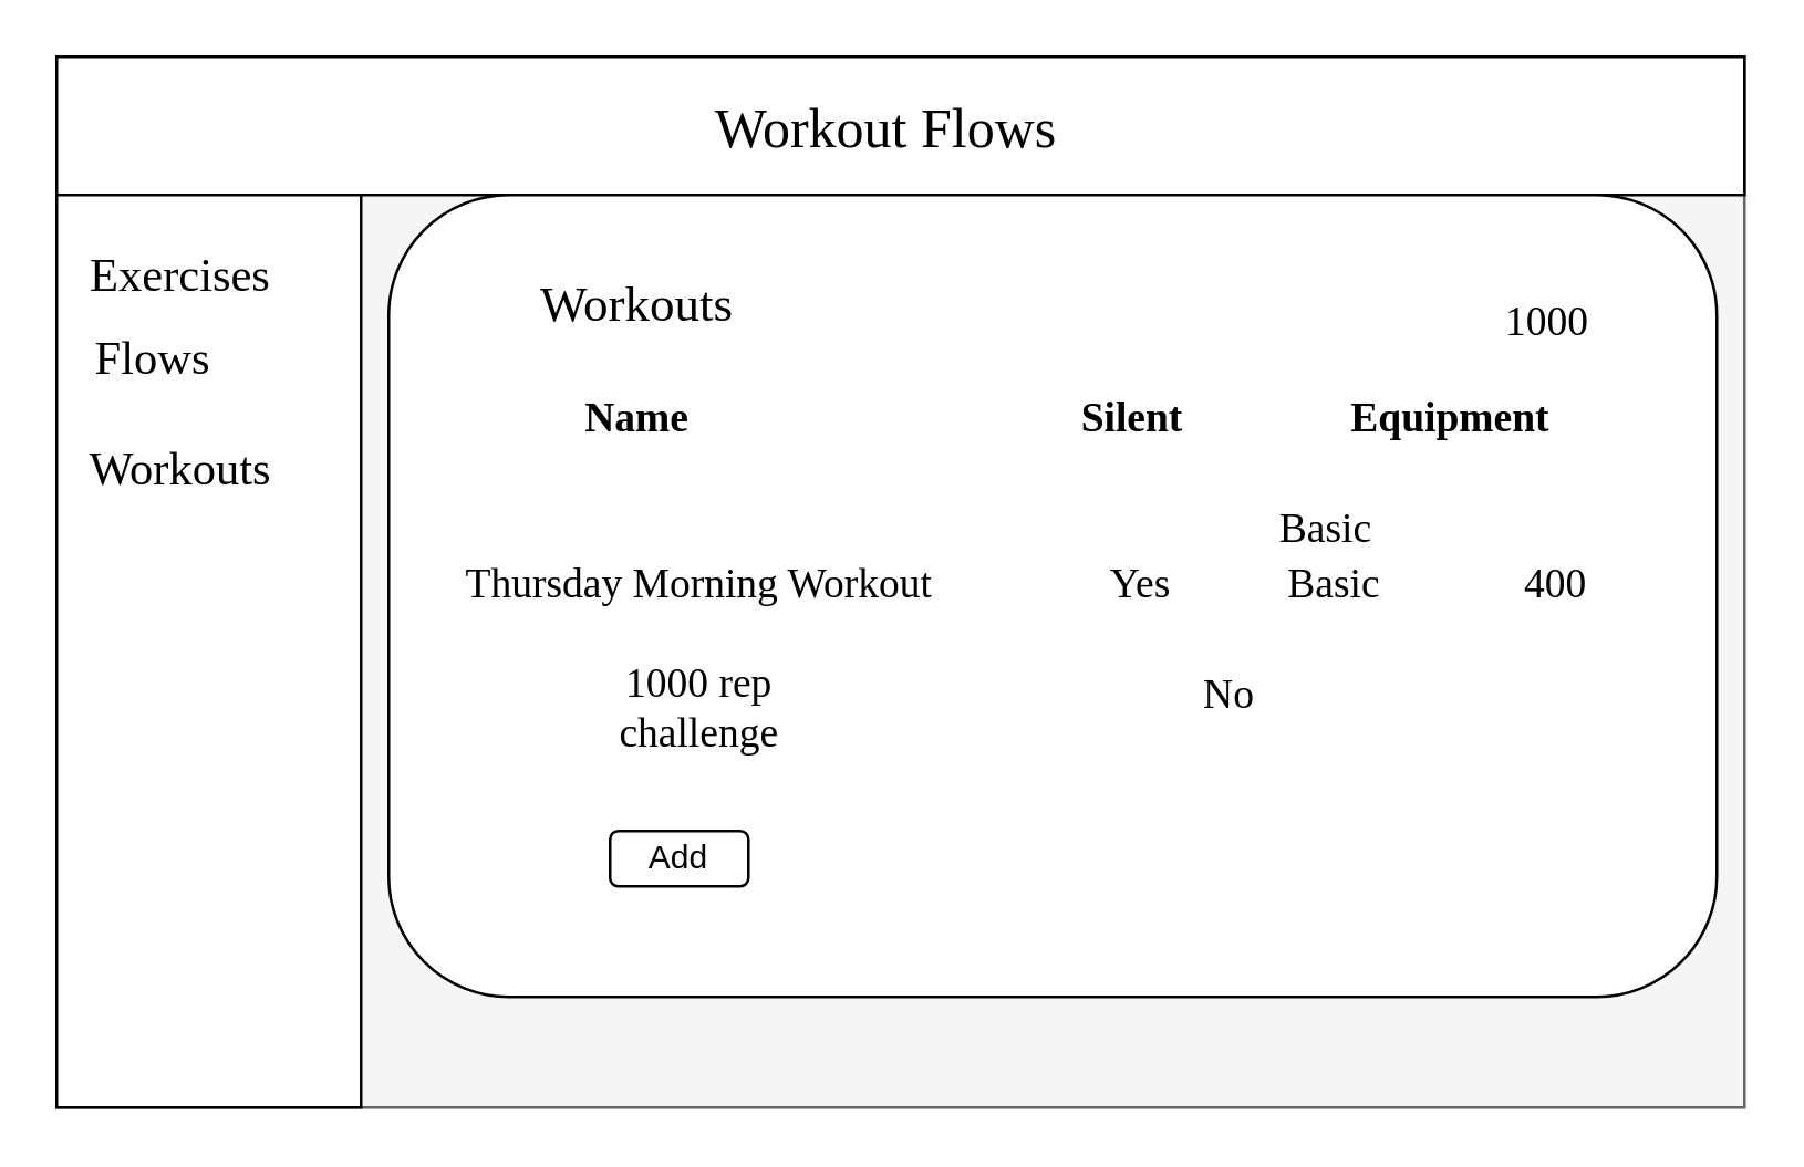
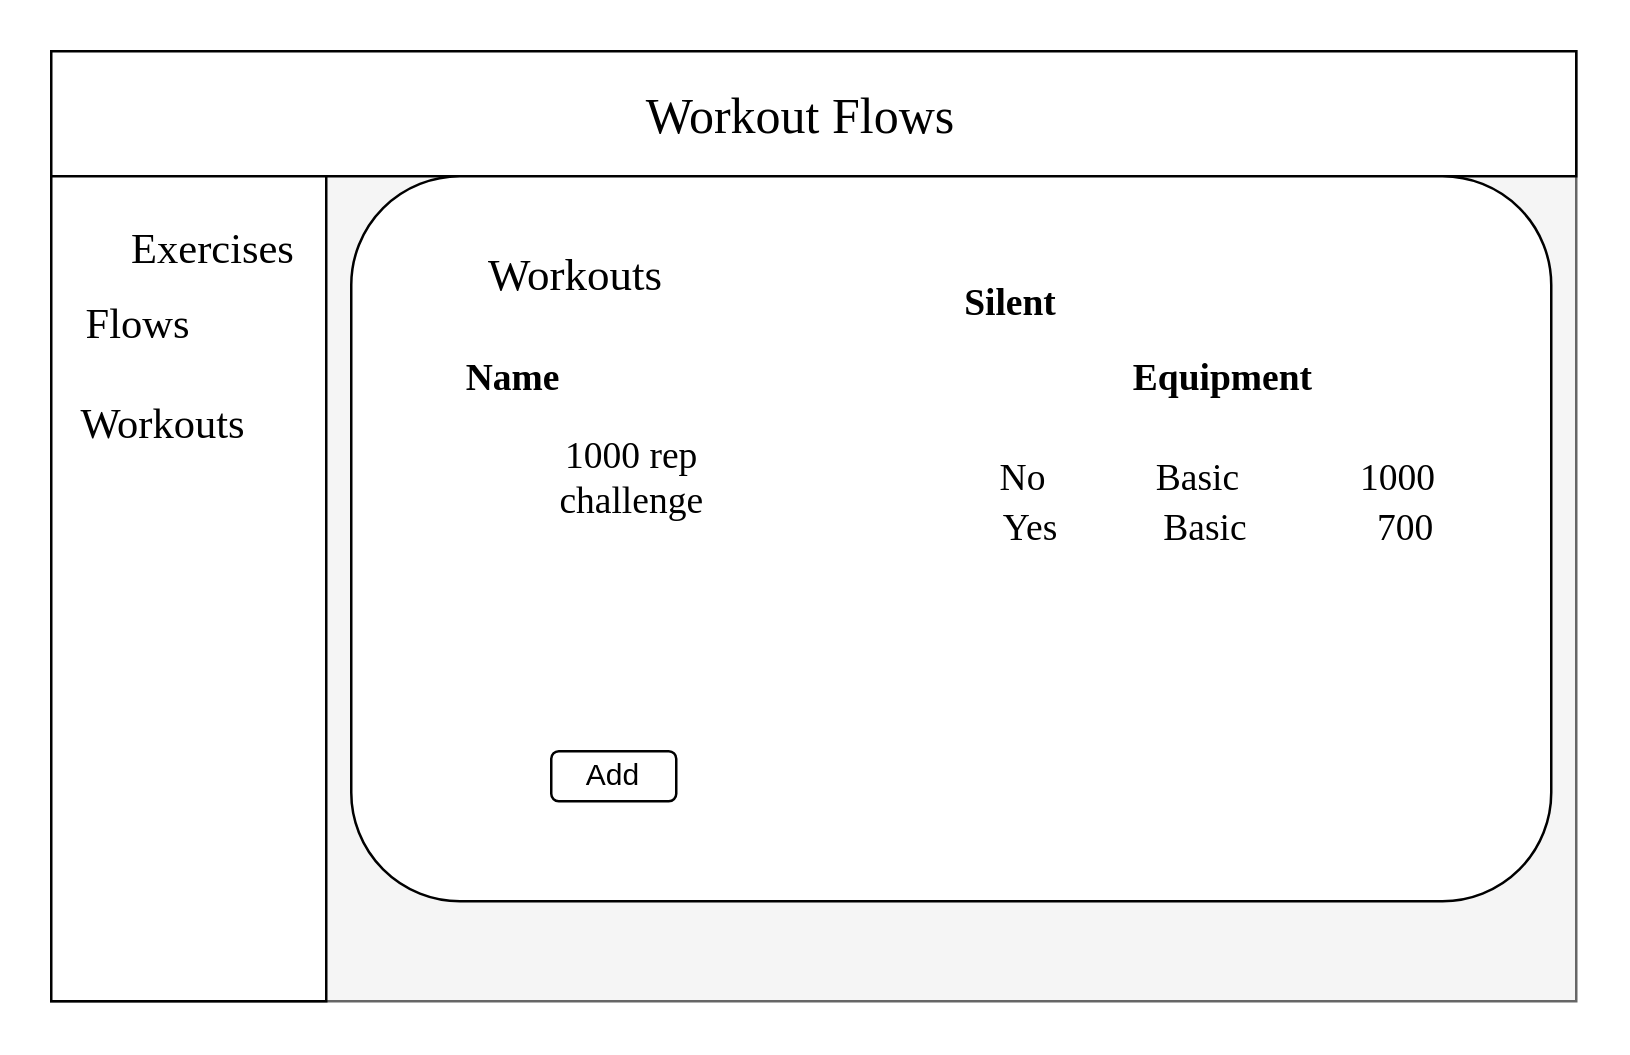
  <mxCell id="0" />
  <mxCell id="1" parent="0" />
  <mxCell id="2" value="" style="rounded=0;whiteSpace=wrap;html=1;fillColor=#f5f5f5;strokeColor=#666666;fontColor=#333333;" parent="1" vertex="1"><mxGeometry x="20" y="20" width="610" height="380" as="geometry" /></mxCell>
  <mxCell id="3" value="&lt;h1&gt;&lt;font style=&quot;font-size: 16px&quot; face=&quot;Georgia&quot;&gt;Workout Flows&lt;/font&gt;&lt;/h1&gt;" style="text;html=1;strokeColor=none;fillColor=none;align=center;verticalAlign=middle;whiteSpace=wrap;rounded=0;" parent="1" vertex="1"><mxGeometry x="160" y="30" width="330" height="20" as="geometry" /></mxCell>
  <mxCell id="4" value="" style="rounded=0;whiteSpace=wrap;html=1;" parent="1" vertex="1"><mxGeometry x="20" y="20" width="610" height="50" as="geometry" /></mxCell>
  <mxCell id="5" value="&lt;font face=&quot;Garamond&quot; style=&quot;font-size: 20px&quot;&gt;Workout Flows&lt;/font&gt;" style="text;html=1;strokeColor=none;fillColor=none;align=center;verticalAlign=middle;whiteSpace=wrap;rounded=0;" parent="1" vertex="1"><mxGeometry x="210" y="35" width="220" height="20" as="geometry" /></mxCell>
  <mxCell id="6" value="" style="rounded=0;whiteSpace=wrap;html=1;" parent="1" vertex="1"><mxGeometry x="20" y="70" width="110" height="330" as="geometry" /></mxCell>
  <mxCell id="7" value="&lt;font face=&quot;Garamond&quot; style=&quot;font-size: 17px&quot;&gt;Flows&lt;/font&gt;" style="text;html=1;strokeColor=none;fillColor=none;align=center;verticalAlign=middle;whiteSpace=wrap;rounded=0;" parent="1" vertex="1"><mxGeometry x="20" y="120" width="70" height="20" as="geometry" /></mxCell>
  <mxCell id="8" value="&lt;font face=&quot;Garamond&quot; style=&quot;font-size: 17px&quot;&gt;Workouts&lt;/font&gt;" style="text;html=1;strokeColor=none;fillColor=none;align=center;verticalAlign=middle;whiteSpace=wrap;rounded=0;" parent="1" vertex="1"><mxGeometry x="30" y="160" width="70" height="20" as="geometry" /></mxCell>
  <mxCell id="9" value="" style="rounded=1;whiteSpace=wrap;html=1;" parent="1" vertex="1"><mxGeometry x="140" y="70" width="480" height="290" as="geometry" /></mxCell>
- <mxCell id="10" value="&lt;font face=&quot;Garamond&quot; style=&quot;font-size: 17px&quot;&gt;Exercises&lt;/font&gt;" style="text;html=1;strokeColor=none;fillColor=none;align=center;verticalAlign=middle;whiteSpace=wrap;rounded=0;" parent="1" vertex="1"><mxGeometry x="30" y="90" width="70" height="20" as="geometry" /></mxCell>
+ <mxCell id="10" value="&lt;font face=&quot;Garamond&quot; style=&quot;font-size: 17px&quot;&gt;Exercises&lt;/font&gt;" style="text;html=1;strokeColor=none;fillColor=none;align=center;verticalAlign=middle;whiteSpace=wrap;rounded=0;" parent="1" vertex="1"><mxGeometry x="50" y="90" width="70" height="20" as="geometry" /></mxCell>
  <mxCell id="11" value="&lt;font style=&quot;font-size: 18px&quot; face=&quot;Garamond&quot;&gt;Workouts&lt;/font&gt;" style="text;html=1;strokeColor=none;fillColor=none;align=center;verticalAlign=middle;whiteSpace=wrap;rounded=0;" parent="1" vertex="1"><mxGeometry x="160" y="100" width="140" height="20" as="geometry" /></mxCell>
- <mxCell id="12" value="&lt;font style=&quot;font-size: 15px&quot; face=&quot;Garamond&quot;&gt;&lt;b&gt;Name&lt;/b&gt;&lt;/font&gt;" style="text;html=1;strokeColor=none;fillColor=none;align=center;verticalAlign=middle;whiteSpace=wrap;rounded=0;" parent="1" vertex="1"><mxGeometry x="195" y="140" width="70" height="20" as="geometry" /></mxCell>
- <mxCell id="13" value="&lt;font style=&quot;font-size: 15px&quot; face=&quot;Garamond&quot;&gt;&lt;b&gt;Silent&lt;/b&gt;&lt;/font&gt;" style="text;html=1;strokeColor=none;fillColor=none;align=center;verticalAlign=middle;whiteSpace=wrap;rounded=0;" parent="1" vertex="1"><mxGeometry x="374" y="140" width="70" height="20" as="geometry" /></mxCell>
- <mxCell id="14" value="&lt;font style=&quot;font-size: 15px&quot; face=&quot;Garamond&quot;&gt;&lt;b&gt;Equipment&lt;/b&gt;&lt;/font&gt;" style="text;html=1;strokeColor=none;fillColor=none;align=center;verticalAlign=middle;whiteSpace=wrap;rounded=0;" parent="1" vertex="1"><mxGeometry x="479" y="140" width="90" height="20" as="geometry" /></mxCell>
- <mxCell id="15" value="&lt;font style=&quot;font-size: 15px&quot; face=&quot;Garamond&quot;&gt;1000 rep challenge&lt;/font&gt;" style="text;html=1;strokeColor=none;fillColor=none;align=center;verticalAlign=middle;whiteSpace=wrap;rounded=0;" parent="1" vertex="1"><mxGeometry x="195" y="245" width="115" height="20" as="geometry" /></mxCell>
- <mxCell id="16" value="&lt;font style=&quot;font-size: 15px&quot; face=&quot;Garamond&quot;&gt;1000&lt;/font&gt;" style="text;html=1;strokeColor=none;fillColor=none;align=center;verticalAlign=middle;whiteSpace=wrap;rounded=0;" parent="1" vertex="1"><mxGeometry x="524" y="105" width="70" height="20" as="geometry" /></mxCell>
+ <mxCell id="12" value="&lt;font style=&quot;font-size: 15px&quot; face=&quot;Garamond&quot;&gt;&lt;b&gt;Name&lt;/b&gt;&lt;/font&gt;" style="text;html=1;strokeColor=none;fillColor=none;align=center;verticalAlign=middle;whiteSpace=wrap;rounded=0;" parent="1" vertex="1"><mxGeometry x="170" y="140" width="70" height="20" as="geometry" /></mxCell>
+ <mxCell id="13" value="&lt;font style=&quot;font-size: 15px&quot; face=&quot;Garamond&quot;&gt;&lt;b&gt;Silent&lt;/b&gt;&lt;/font&gt;" style="text;html=1;strokeColor=none;fillColor=none;align=center;verticalAlign=middle;whiteSpace=wrap;rounded=0;" parent="1" vertex="1"><mxGeometry x="369" y="110" width="70" height="20" as="geometry" /></mxCell>
+ <mxCell id="14" value="&lt;font style=&quot;font-size: 15px&quot; face=&quot;Garamond&quot;&gt;&lt;b&gt;Equipment&lt;/b&gt;&lt;/font&gt;" style="text;html=1;strokeColor=none;fillColor=none;align=center;verticalAlign=middle;whiteSpace=wrap;rounded=0;" parent="1" vertex="1"><mxGeometry x="444" y="140" width="90" height="20" as="geometry" /></mxCell>
+ <mxCell id="15" value="&lt;font style=&quot;font-size: 15px&quot; face=&quot;Garamond&quot;&gt;1000 rep challenge&lt;/font&gt;" style="text;html=1;strokeColor=none;fillColor=none;align=center;verticalAlign=middle;whiteSpace=wrap;rounded=0;" parent="1" vertex="1"><mxGeometry x="195" y="180" width="115" height="20" as="geometry" /></mxCell>
+ <mxCell id="16" value="&lt;font style=&quot;font-size: 15px&quot; face=&quot;Garamond&quot;&gt;1000&lt;/font&gt;" style="text;html=1;strokeColor=none;fillColor=none;align=center;verticalAlign=middle;whiteSpace=wrap;rounded=0;" parent="1" vertex="1"><mxGeometry x="524" y="180" width="70" height="20" as="geometry" /></mxCell>
  <mxCell id="17" value="&lt;font style=&quot;font-size: 15px&quot; face=&quot;Garamond&quot;&gt;Basic&lt;/font&gt;" style="text;html=1;strokeColor=none;fillColor=none;align=center;verticalAlign=middle;whiteSpace=wrap;rounded=0;" parent="1" vertex="1"><mxGeometry x="444" y="180" width="70" height="20" as="geometry" /></mxCell>
- <mxCell id="18" value="&lt;font style=&quot;font-size: 15px&quot; face=&quot;Garamond&quot;&gt;No&lt;/font&gt;" style="text;html=1;strokeColor=none;fillColor=none;align=center;verticalAlign=middle;whiteSpace=wrap;rounded=0;" parent="1" vertex="1"><mxGeometry x="409" y="240" width="70" height="20" as="geometry" /></mxCell>
- <mxCell id="19" value="&lt;font style=&quot;font-size: 15px&quot; face=&quot;Garamond&quot;&gt;Thursday Morning Workout&lt;/font&gt;" style="text;html=1;strokeColor=none;fillColor=none;align=center;verticalAlign=middle;whiteSpace=wrap;rounded=0;" parent="1" vertex="1"><mxGeometry x="156.25" y="200" width="192.5" height="20" as="geometry" /></mxCell>
- <mxCell id="20" value="&lt;font style=&quot;font-size: 15px&quot; face=&quot;Garamond&quot;&gt;400&lt;/font&gt;" style="text;html=1;strokeColor=none;fillColor=none;align=center;verticalAlign=middle;whiteSpace=wrap;rounded=0;" parent="1" vertex="1"><mxGeometry x="526.5" y="200" width="70" height="20" as="geometry" /></mxCell>
+ <mxCell id="18" value="&lt;font style=&quot;font-size: 15px&quot; face=&quot;Garamond&quot;&gt;No&lt;/font&gt;" style="text;html=1;strokeColor=none;fillColor=none;align=center;verticalAlign=middle;whiteSpace=wrap;rounded=0;" parent="1" vertex="1"><mxGeometry x="374" y="180" width="70" height="20" as="geometry" /></mxCell>
+ <mxCell id="20" value="&lt;font style=&quot;font-size: 15px&quot; face=&quot;Garamond&quot;&gt;700&lt;/font&gt;" style="text;html=1;strokeColor=none;fillColor=none;align=center;verticalAlign=middle;whiteSpace=wrap;rounded=0;" parent="1" vertex="1"><mxGeometry x="526.5" y="200" width="70" height="20" as="geometry" /></mxCell>
  <mxCell id="21" value="&lt;font style=&quot;font-size: 15px&quot; face=&quot;Garamond&quot;&gt;Basic&lt;/font&gt;" style="text;html=1;strokeColor=none;fillColor=none;align=center;verticalAlign=middle;whiteSpace=wrap;rounded=0;" parent="1" vertex="1"><mxGeometry x="446.5" y="200" width="70" height="20" as="geometry" /></mxCell>
  <mxCell id="22" value="&lt;font style=&quot;font-size: 15px&quot; face=&quot;Garamond&quot;&gt;Yes&lt;/font&gt;" style="text;html=1;strokeColor=none;fillColor=none;align=center;verticalAlign=middle;whiteSpace=wrap;rounded=0;" parent="1" vertex="1"><mxGeometry x="376.5" y="200" width="70" height="20" as="geometry" /></mxCell>
  <mxCell id="23" value="" style="rounded=1;whiteSpace=wrap;html=1;" parent="1" vertex="1"><mxGeometry x="220" y="300" width="50" height="20" as="geometry" /></mxCell>
  <mxCell id="24" value="Add" style="text;html=1;strokeColor=none;fillColor=none;align=center;verticalAlign=middle;whiteSpace=wrap;rounded=0;" parent="1" vertex="1"><mxGeometry x="225" y="300" width="40" height="20" as="geometry" /></mxCell>
